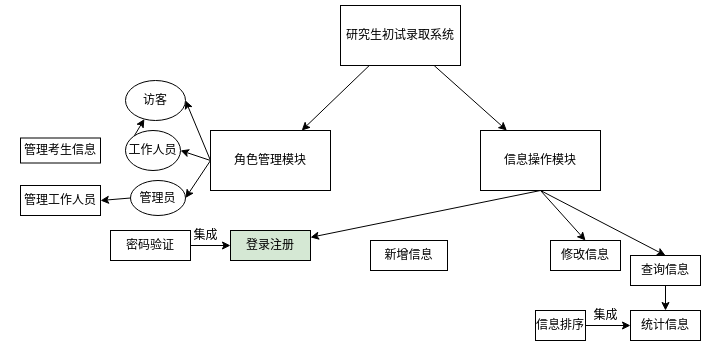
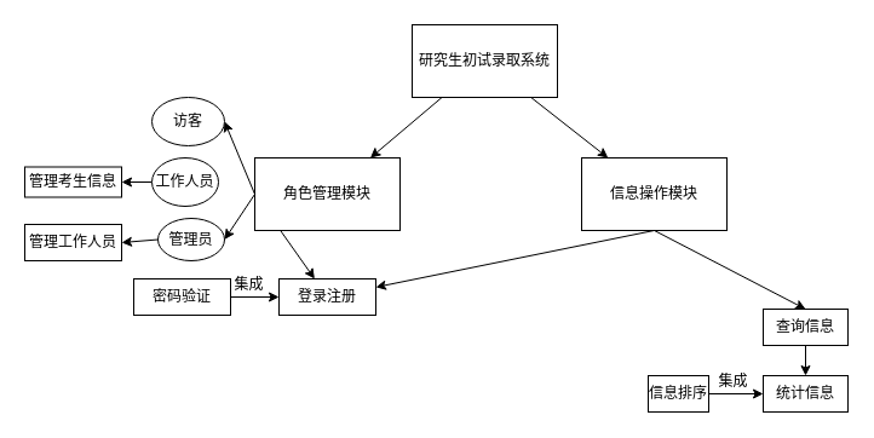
  <mxCell id="0" />
  <mxCell id="1" parent="0" />
  <mxCell id="2" value="" style="edgeStyle=none;html=1;" parent="1" source="4" target="8" edge="1"><mxGeometry relative="1" as="geometry" /></mxCell>
  <mxCell id="3" value="" style="edgeStyle=none;html=1;" parent="1" source="4" target="12" edge="1"><mxGeometry relative="1" as="geometry" /></mxCell>
- <mxCell id="4" value="研究生初试录取系统" style="rounded=0;whiteSpace=wrap;html=1;" parent="1" vertex="1"><mxGeometry x="340" y="5" width="120" height="60" as="geometry" /></mxCell>
- <mxCell id="5" style="edgeStyle=none;html=1;exitX=0;exitY=0.5;exitDx=0;exitDy=0;entryX=1;entryY=0.5;entryDx=0;entryDy=0;fontSize=12;" parent="1" source="8" target="22" edge="1"><mxGeometry relative="1" as="geometry" /></mxCell>
+ <mxCell id="4" value="研究生初试录取系统" style="rounded=0;whiteSpace=wrap;html=1;" parent="1" vertex="1"><mxGeometry x="340" y="20" width="120" height="60" as="geometry" /></mxCell>
+ <mxCell id="5" style="edgeStyle=none;html=1;exitX=0;exitY=0.5;exitDx=0;exitDy=0;fontSize=12;" parent="1" source="8" target="23" edge="1"><mxGeometry relative="1" as="geometry" /></mxCell>
  <mxCell id="6" style="edgeStyle=none;html=1;exitX=0;exitY=0.5;exitDx=0;exitDy=0;entryX=1;entryY=0.5;entryDx=0;entryDy=0;fontSize=12;" parent="1" source="8" target="20" edge="1"><mxGeometry relative="1" as="geometry" /></mxCell>
  <mxCell id="7" style="edgeStyle=none;html=1;exitX=0;exitY=0.5;exitDx=0;exitDy=0;entryX=1;entryY=0.5;entryDx=0;entryDy=0;" edge="1" parent="1" source="8" target="29"><mxGeometry relative="1" as="geometry" /></mxCell>
  <mxCell id="8" value="角色管理模块" style="rounded=0;whiteSpace=wrap;html=1;" parent="1" vertex="1"><mxGeometry x="210" y="130" width="120" height="60" as="geometry" /></mxCell>
  <mxCell id="9" style="edgeStyle=none;html=1;exitX=0.5;exitY=1;exitDx=0;exitDy=0;fontSize=12;" parent="1" source="12" target="23" edge="1"><mxGeometry relative="1" as="geometry" /></mxCell>
- <mxCell id="10" style="edgeStyle=none;html=1;exitX=0.5;exitY=1;exitDx=0;exitDy=0;entryX=0.5;entryY=0;entryDx=0;entryDy=0;fontSize=12;" parent="1" source="12" target="14" edge="1"><mxGeometry relative="1" as="geometry" /></mxCell>
  <mxCell id="11" style="edgeStyle=none;html=1;exitX=0.5;exitY=1;exitDx=0;exitDy=0;entryX=0.5;entryY=0;entryDx=0;entryDy=0;fontSize=12;" parent="1" source="12" target="16" edge="1"><mxGeometry relative="1" as="geometry" /></mxCell>
  <mxCell id="12" value="信息操作模块" style="rounded=0;whiteSpace=wrap;html=1;" parent="1" vertex="1"><mxGeometry x="480" y="130" width="120" height="60" as="geometry" /></mxCell>
- <mxCell id="13" value="新增信息" style="rounded=0;whiteSpace=wrap;html=1;" parent="1" vertex="1"><mxGeometry x="370" y="240" width="77" height="30" as="geometry" /></mxCell>
- <mxCell id="14" value="修改信息" style="rounded=0;whiteSpace=wrap;html=1;" parent="1" vertex="1"><mxGeometry x="550" y="240" width="70" height="30" as="geometry" /></mxCell>
  <mxCell id="15" value="" style="edgeStyle=none;html=1;fontSize=12;" parent="1" source="16" target="17" edge="1"><mxGeometry relative="1" as="geometry" /></mxCell>
  <mxCell id="16" value="查询信息" style="rounded=0;whiteSpace=wrap;html=1;" parent="1" vertex="1"><mxGeometry x="630" y="255" width="70" height="30" as="geometry" /></mxCell>
  <mxCell id="17" value="统计信息" style="rounded=0;whiteSpace=wrap;html=1;" parent="1" vertex="1"><mxGeometry x="630" y="310" width="70" height="30" as="geometry" /></mxCell>
  <mxCell id="18" value="" style="edgeStyle=none;html=1;fontSize=12;" parent="1" source="19" target="17" edge="1"><mxGeometry relative="1" as="geometry" /></mxCell>
  <mxCell id="19" value="信息排序" style="rounded=0;whiteSpace=wrap;html=1;" parent="1" vertex="1"><mxGeometry x="535" y="310" width="50" height="30" as="geometry" /></mxCell>
  <mxCell id="20" value="&lt;font style=&quot;font-size: 12px;&quot;&gt;访客&lt;/font&gt;" style="ellipse;whiteSpace=wrap;html=1;" parent="1" vertex="1"><mxGeometry x="125" y="80" width="60" height="40" as="geometry" /></mxCell>
- <mxCell id="21" style="edgeStyle=none;html=1;exitX=0;exitY=0.5;exitDx=0;exitDy=0;" edge="1" parent="1" source="22" target="20"><mxGeometry relative="1" as="geometry" /></mxCell>
+ <mxCell id="21" style="edgeStyle=none;html=1;exitX=0;exitY=0.5;exitDx=0;exitDy=0;entryX=1;entryY=0.5;entryDx=0;entryDy=0;" edge="1" parent="1" source="22" target="31"><mxGeometry relative="1" as="geometry" /></mxCell>
  <mxCell id="22" value="工作人员" style="ellipse;whiteSpace=wrap;html=1;" parent="1" vertex="1"><mxGeometry x="125" y="130" width="55" height="40" as="geometry" /></mxCell>
- <mxCell id="23" value="登录注册" style="rounded=0;whiteSpace=wrap;html=1;fontSize=12;fillColor=#d5e8d4;" parent="1" vertex="1"><mxGeometry x="230" y="230" width="80" height="30" as="geometry" /></mxCell>
+ <mxCell id="23" value="登录注册" style="rounded=0;whiteSpace=wrap;html=1;fontSize=12;" parent="1" vertex="1"><mxGeometry x="230" y="230" width="80" height="30" as="geometry" /></mxCell>
  <mxCell id="24" value="集成" style="text;html=1;align=center;verticalAlign=middle;resizable=0;points=[];autosize=1;strokeColor=none;fillColor=none;fontSize=12;" parent="1" vertex="1"><mxGeometry x="580" y="300" width="50" height="30" as="geometry" /></mxCell>
  <mxCell id="25" value="" style="edgeStyle=none;html=1;fontSize=12;" parent="1" source="26" target="23" edge="1"><mxGeometry relative="1" as="geometry" /></mxCell>
  <mxCell id="26" value="密码验证" style="rounded=0;whiteSpace=wrap;html=1;fontSize=12;" parent="1" vertex="1"><mxGeometry x="110" y="230" width="80" height="30" as="geometry" /></mxCell>
  <mxCell id="27" value="集成" style="text;html=1;align=center;verticalAlign=middle;resizable=0;points=[];autosize=1;strokeColor=none;fillColor=none;fontSize=12;" parent="1" vertex="1"><mxGeometry x="180" y="220" width="50" height="30" as="geometry" /></mxCell>
  <mxCell id="28" style="edgeStyle=none;html=1;exitX=0;exitY=0.5;exitDx=0;exitDy=0;entryX=1;entryY=0.5;entryDx=0;entryDy=0;" edge="1" parent="1" source="29" target="30"><mxGeometry relative="1" as="geometry" /></mxCell>
  <mxCell id="29" value="管理员" style="ellipse;whiteSpace=wrap;html=1;" vertex="1" parent="1"><mxGeometry x="130" y="180" width="55" height="35" as="geometry" /></mxCell>
  <mxCell id="30" value="管理工作人员" style="rounded=0;whiteSpace=wrap;html=1;" vertex="1" parent="1"><mxGeometry x="20" y="185" width="80" height="30" as="geometry" /></mxCell>
  <mxCell id="31" value="管理考生信息" style="rounded=0;whiteSpace=wrap;html=1;" vertex="1" parent="1"><mxGeometry x="20" y="137.5" width="80" height="25" as="geometry" /></mxCell>
